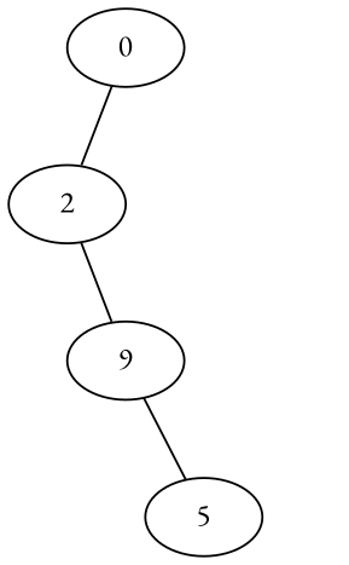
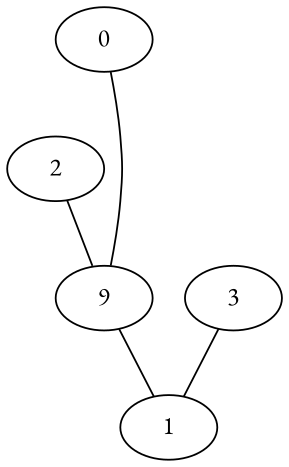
  graph {
    fontname="EB Garamond"
    node [fontname="EB Garamond"]
    edge [fontname="EB Garamond"]
    n1 [label=0]
    n2 [label=2]
    n3 [label=9]
-   n5 [label=5]
-   n1 -- n2
+   n4 [label=3]
+   n5 [label=1]
+   n1 -- n3
    n2 -- n3
    n3 -- n5
+   n4 -- n5
  }
